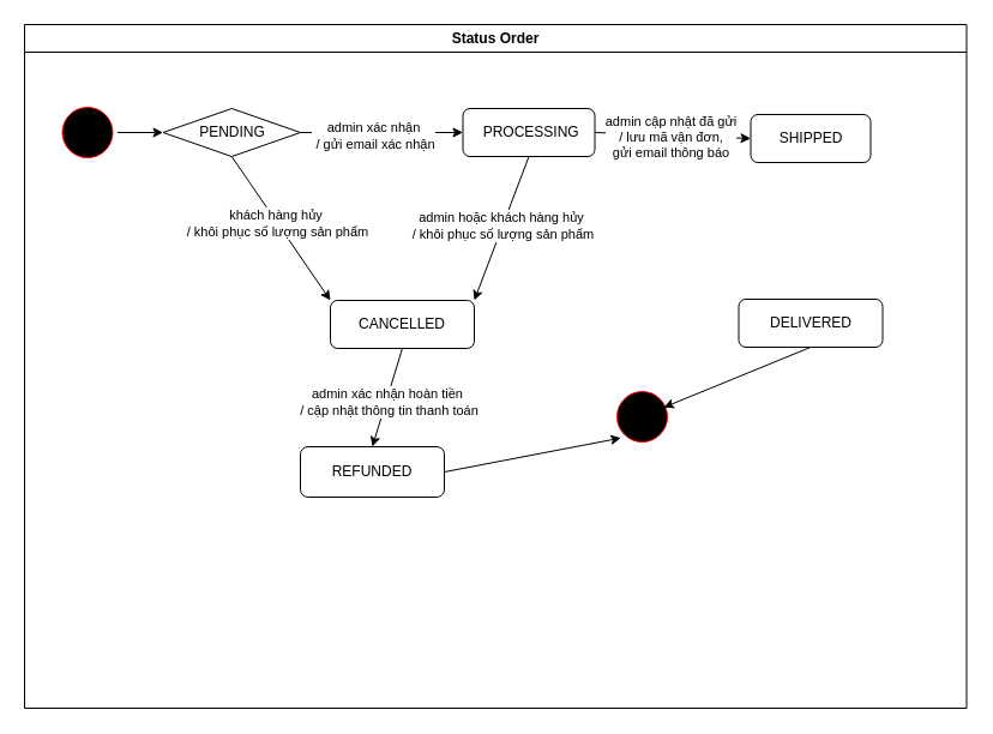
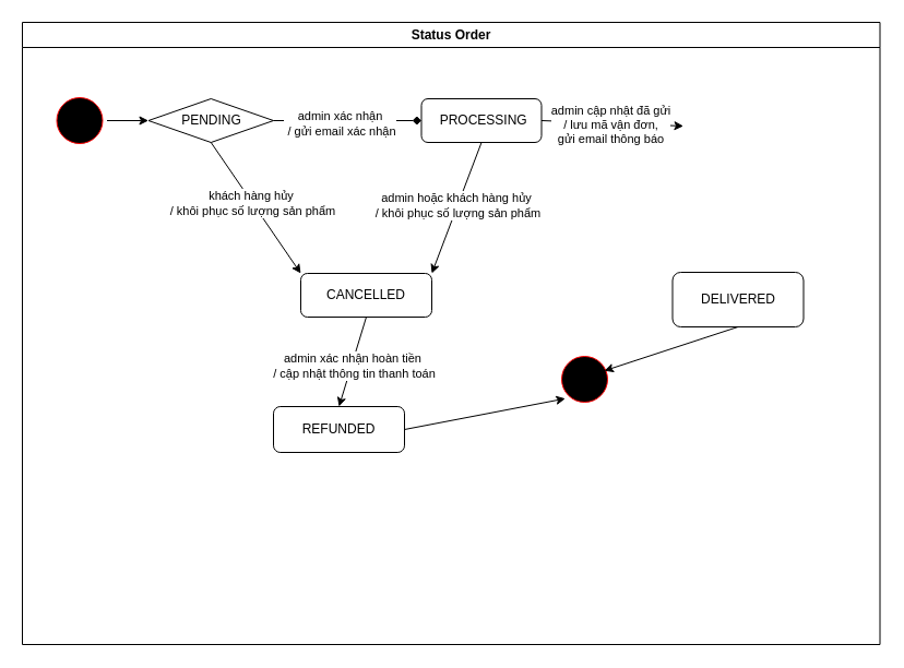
  <mxCell id="0" />
  <mxCell id="1" parent="0" />
  <mxCell id="2" value="Status Order" style="swimlane;whiteSpace=wrap" parent="1" vertex="1"><mxGeometry x="20" y="20" width="785.5" height="570" as="geometry" /></mxCell>
  <mxCell id="3" value="" style="ellipse;shape=startState;fillColor=#000000;strokeColor=#ff0000;" parent="2" vertex="1"><mxGeometry x="27.5" y="65" width="50" height="50" as="geometry" /></mxCell>
  <mxCell id="4" value="PENDING" style="rhombus;whiteSpace=wrap;html=1;" vertex="1" parent="2"><mxGeometry x="115.5" y="70" width="114.5" height="40" as="geometry" /></mxCell>
  <mxCell id="5" value="" style="endArrow=classic;html=1;rounded=0;exitX=1;exitY=0.5;exitDx=0;exitDy=0;entryX=0;entryY=0.5;entryDx=0;entryDy=0;" edge="1" parent="2" source="3" target="4"><mxGeometry width="50" height="50" relative="1" as="geometry"><mxPoint x="175.5" y="262" as="sourcePoint" /><mxPoint x="225.5" y="212" as="targetPoint" /></mxGeometry></mxCell>
  <mxCell id="6" value="&amp;nbsp;PROCESSING" style="rounded=1;whiteSpace=wrap;html=1;" vertex="1" parent="2"><mxGeometry x="365.5" y="70" width="110" height="40" as="geometry" /></mxCell>
- <mxCell id="7" value="" style="endArrow=classic;html=1;rounded=0;exitX=1;exitY=0.5;exitDx=0;exitDy=0;entryX=0;entryY=0.5;entryDx=0;entryDy=0;" edge="1" parent="2" source="4" target="6"><mxGeometry width="50" height="50" relative="1" as="geometry"><mxPoint x="335.5" y="262" as="sourcePoint" /><mxPoint x="385.5" y="212" as="targetPoint" /></mxGeometry></mxCell>
+ <mxCell id="7" value="" style="endArrow=diamond;html=1;rounded=0;exitX=1;exitY=0.5;exitDx=0;exitDy=0;entryX=0;entryY=0.5;entryDx=0;entryDy=0;" edge="1" parent="2" source="4" target="6"><mxGeometry width="50" height="50" relative="1" as="geometry"><mxPoint x="335.5" y="262" as="sourcePoint" /><mxPoint x="385.5" y="212" as="targetPoint" /></mxGeometry></mxCell>
  <mxCell id="8" value="admin xác nhận&lt;div&gt;&amp;nbsp;/ gửi email xác nhận&lt;/div&gt;" style="edgeLabel;html=1;align=center;verticalAlign=middle;resizable=0;points=[];" vertex="1" connectable="0" parent="7"><mxGeometry x="-0.119" y="-2" relative="1" as="geometry"><mxPoint as="offset" /></mxGeometry></mxCell>
- <mxCell id="9" value="SHIPPED" style="rounded=1;whiteSpace=wrap;html=1;" vertex="1" parent="2"><mxGeometry x="605.5" y="75" width="100" height="40" as="geometry" /></mxCell>
  <mxCell id="10" value="" style="endArrow=classic;html=1;rounded=0;exitX=1;exitY=0.5;exitDx=0;exitDy=0;" edge="1" parent="2" source="6"><mxGeometry width="50" height="50" relative="1" as="geometry"><mxPoint x="335.5" y="262" as="sourcePoint" /><mxPoint x="605.5" y="95" as="targetPoint" /></mxGeometry></mxCell>
  <mxCell id="11" value="admin cập nhật đã gửi&lt;div&gt;&amp;nbsp;/ lưu mã vận đơn,&amp;nbsp;&lt;/div&gt;&lt;div&gt;gửi email thông báo&lt;/div&gt;" style="edgeLabel;html=1;align=center;verticalAlign=middle;resizable=0;points=[];" vertex="1" connectable="0" parent="10"><mxGeometry x="-0.038" y="-1" relative="1" as="geometry"><mxPoint as="offset" /></mxGeometry></mxCell>
- <mxCell id="12" value="DELIVERED" style="rounded=1;whiteSpace=wrap;html=1;" vertex="1" parent="2"><mxGeometry x="595.5" y="229" width="120" height="40" as="geometry" /></mxCell>
+ <mxCell id="12" value="DELIVERED" style="rounded=1;whiteSpace=wrap;html=1;" vertex="1" parent="2"><mxGeometry x="595.5" y="229" width="120" height="50" as="geometry" /></mxCell>
  <mxCell id="13" value="CANCELLED" style="rounded=1;whiteSpace=wrap;html=1;" vertex="1" parent="2"><mxGeometry x="255" y="230" width="120" height="40" as="geometry" /></mxCell>
  <mxCell id="14" value="" style="endArrow=classic;html=1;rounded=0;exitX=0.5;exitY=1;exitDx=0;exitDy=0;entryX=0;entryY=0;entryDx=0;entryDy=0;" edge="1" parent="2" source="4" target="13"><mxGeometry width="50" height="50" relative="1" as="geometry"><mxPoint x="310" y="302" as="sourcePoint" /><mxPoint x="360" y="252" as="targetPoint" /></mxGeometry></mxCell>
  <mxCell id="15" value="khách hàng hủy&amp;nbsp;&lt;div&gt;/ khôi phục số lượng sản phẩm&lt;/div&gt;" style="edgeLabel;html=1;align=center;verticalAlign=middle;resizable=0;points=[];" vertex="1" connectable="0" parent="14"><mxGeometry x="-0.09" relative="1" as="geometry"><mxPoint y="1" as="offset" /></mxGeometry></mxCell>
  <mxCell id="16" value="" style="endArrow=classic;html=1;rounded=0;exitX=0.5;exitY=1;exitDx=0;exitDy=0;entryX=1;entryY=0;entryDx=0;entryDy=0;" edge="1" parent="2" source="6" target="13"><mxGeometry width="50" height="50" relative="1" as="geometry"><mxPoint x="310" y="302" as="sourcePoint" /><mxPoint x="360" y="252" as="targetPoint" /></mxGeometry></mxCell>
  <mxCell id="17" value="admin hoặc khách hàng hủy&amp;nbsp;&lt;div&gt;/ khôi phục số lượng sản phẩm&lt;/div&gt;" style="edgeLabel;html=1;align=center;verticalAlign=middle;resizable=0;points=[];" vertex="1" connectable="0" parent="16"><mxGeometry x="-0.04" relative="1" as="geometry"><mxPoint as="offset" /></mxGeometry></mxCell>
  <mxCell id="18" value="REFUNDED" style="rounded=1;whiteSpace=wrap;html=1;" vertex="1" parent="2"><mxGeometry x="230" y="352" width="120" height="42" as="geometry" /></mxCell>
  <mxCell id="19" value="" style="endArrow=classic;html=1;rounded=0;exitX=0.5;exitY=1;exitDx=0;exitDy=0;entryX=0.5;entryY=0;entryDx=0;entryDy=0;" edge="1" parent="2" source="13" target="18"><mxGeometry width="50" height="50" relative="1" as="geometry"><mxPoint x="430" y="302" as="sourcePoint" /><mxPoint x="480" y="252" as="targetPoint" /></mxGeometry></mxCell>
  <mxCell id="20" value="admin xác nhận hoàn tiền&amp;nbsp;&lt;div&gt;/ cập nhật thông tin thanh toán&lt;/div&gt;" style="edgeLabel;html=1;align=center;verticalAlign=middle;resizable=0;points=[];" vertex="1" connectable="0" parent="19"><mxGeometry x="0.078" y="2" relative="1" as="geometry"><mxPoint as="offset" /></mxGeometry></mxCell>
  <mxCell id="21" value="" style="ellipse;shape=startState;fillColor=#000000;strokeColor=#ff0000;" vertex="1" parent="2"><mxGeometry x="490" y="302" width="50" height="50" as="geometry" /></mxCell>
  <mxCell id="22" value="" style="endArrow=classic;html=1;rounded=0;exitX=1;exitY=0.5;exitDx=0;exitDy=0;entryX=0;entryY=1;entryDx=0;entryDy=0;" edge="1" parent="2" source="18" target="21"><mxGeometry width="50" height="50" relative="1" as="geometry"><mxPoint x="430" y="282" as="sourcePoint" /><mxPoint x="480" y="232" as="targetPoint" /></mxGeometry></mxCell>
  <mxCell id="23" value="" style="endArrow=classic;html=1;rounded=0;exitX=0.5;exitY=1;exitDx=0;exitDy=0;entryX=0.859;entryY=0.344;entryDx=0;entryDy=0;entryPerimeter=0;" edge="1" parent="2" source="12" target="21"><mxGeometry width="50" height="50" relative="1" as="geometry"><mxPoint x="430" y="282" as="sourcePoint" /><mxPoint x="480" y="232" as="targetPoint" /></mxGeometry></mxCell>
